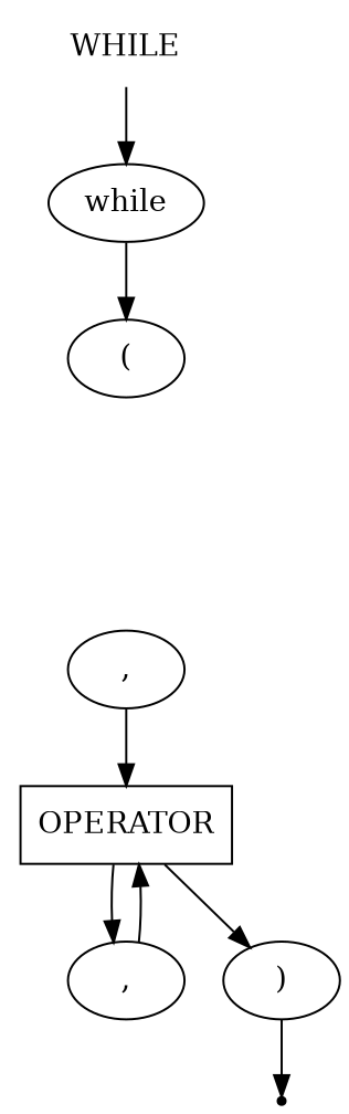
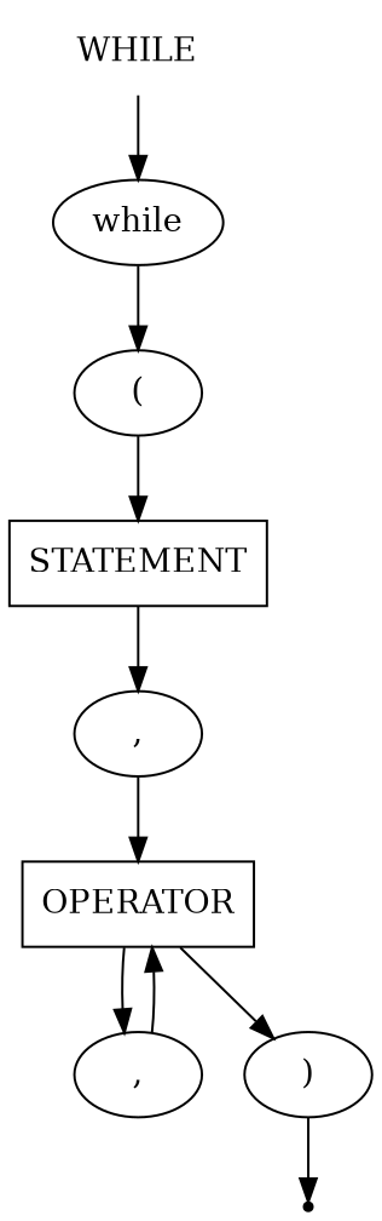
  digraph {
    node [shape=oval]
    n1 [label=WHILE shape=plaintext]
    n2 [label=while]
    n3 [label="("]
+   n4 [label=STATEMENT shape=box]
    n5 [label=","]
    n6 [label=OPERATOR shape=box]
    n7 [label=","]
    n8 [label=")"]
    end [shape=point]
    n1 -> n2
    n2 -> n3
+   n3 -> n4
+   n4 -> n5
    n5 -> n6
    n6 -> n7
    n6 -> n8
    n7 -> n6
    n8 -> end
  }
